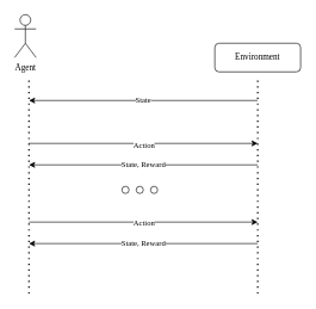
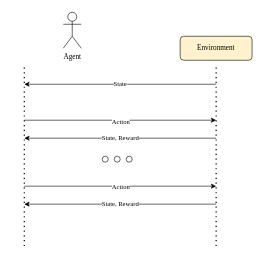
  <mxCell id="0" />
  <mxCell id="1" parent="0" />
- <mxCell id="2" value="Agent" style="shape=umlActor;verticalLabelPosition=bottom;verticalAlign=top;html=1;outlineConnect=0;fontFamily=Verdana;" parent="1" vertex="1"><mxGeometry x="20" y="20" width="30" height="60" as="geometry" /></mxCell>
- <mxCell id="3" value="Environment" style="rounded=1;whiteSpace=wrap;html=1;fontFamily=Verdana;" parent="1" vertex="1"><mxGeometry x="300" y="60" width="120" height="40" as="geometry" /></mxCell>
+ <mxCell id="2" value="Agent" style="shape=umlActor;verticalLabelPosition=bottom;verticalAlign=top;html=1;outlineConnect=0;fontFamily=Verdana;" parent="1" vertex="1"><mxGeometry x="105" y="20" width="30" height="60" as="geometry" /></mxCell>
+ <mxCell id="3" value="Environment" style="rounded=1;whiteSpace=wrap;html=1;fontFamily=Verdana;fillColor=#fff2cc;" parent="1" vertex="1"><mxGeometry x="300" y="60" width="120" height="40" as="geometry" /></mxCell>
  <mxCell id="4" value="" style="endArrow=none;dashed=1;html=1;dashPattern=1 3;strokeWidth=2;rounded=0;fontFamily=Verdana;" parent="1" edge="1"><mxGeometry width="50" height="50" relative="1" as="geometry"><mxPoint x="40" y="410" as="sourcePoint" /><mxPoint x="40" y="110" as="targetPoint" /></mxGeometry></mxCell>
  <mxCell id="5" value="" style="endArrow=none;dashed=1;html=1;dashPattern=1 3;strokeWidth=2;rounded=0;fontFamily=Verdana;" parent="1" edge="1"><mxGeometry width="50" height="50" relative="1" as="geometry"><mxPoint x="360" y="410" as="sourcePoint" /><mxPoint x="360" y="110" as="targetPoint" /></mxGeometry></mxCell>
  <mxCell id="6" value="State" style="endArrow=classic;html=1;rounded=0;fontFamily=Verdana;" parent="1" edge="1"><mxGeometry width="50" height="50" relative="1" as="geometry"><mxPoint x="360" y="140" as="sourcePoint" /><mxPoint x="40" y="140" as="targetPoint" /></mxGeometry></mxCell>
  <mxCell id="7" value="" style="endArrow=classic;html=1;rounded=0;fontFamily=Verdana;" parent="1" edge="1"><mxGeometry width="50" height="50" relative="1" as="geometry"><mxPoint x="40" y="200" as="sourcePoint" /><mxPoint x="360" y="200" as="targetPoint" /></mxGeometry></mxCell>
  <mxCell id="8" value="Action" style="edgeLabel;html=1;align=center;verticalAlign=middle;resizable=0;points=[];fontFamily=Verdana;" parent="7" vertex="1" connectable="0"><mxGeometry x="0.113" y="-1" relative="1" as="geometry"><mxPoint x="-18" as="offset" /></mxGeometry></mxCell>
  <mxCell id="9" value="State, Reward" style="endArrow=classic;html=1;rounded=0;fontFamily=Verdana;" parent="1" edge="1"><mxGeometry width="50" height="50" relative="1" as="geometry"><mxPoint x="360" y="230" as="sourcePoint" /><mxPoint x="40" y="230" as="targetPoint" /></mxGeometry></mxCell>
  <mxCell id="10" value="" style="endArrow=classic;html=1;rounded=0;fontFamily=Verdana;" parent="1" edge="1"><mxGeometry width="50" height="50" relative="1" as="geometry"><mxPoint x="40" y="310" as="sourcePoint" /><mxPoint x="360" y="310" as="targetPoint" /></mxGeometry></mxCell>
  <mxCell id="11" value="Action" style="edgeLabel;html=1;align=center;verticalAlign=middle;resizable=0;points=[];fontFamily=Verdana;" parent="10" vertex="1" connectable="0"><mxGeometry x="0.113" y="-1" relative="1" as="geometry"><mxPoint x="-18" as="offset" /></mxGeometry></mxCell>
  <mxCell id="12" value="State, Reward" style="endArrow=classic;html=1;rounded=0;fontFamily=Verdana;" parent="1" edge="1"><mxGeometry width="50" height="50" relative="1" as="geometry"><mxPoint x="360" y="340" as="sourcePoint" /><mxPoint x="40" y="340" as="targetPoint" /></mxGeometry></mxCell>
  <mxCell id="13" value="" style="ellipse;whiteSpace=wrap;html=1;fontFamily=Verdana;" parent="1" vertex="1"><mxGeometry x="170" y="260" width="10" height="10" as="geometry" /></mxCell>
  <mxCell id="14" value="" style="ellipse;whiteSpace=wrap;html=1;fontFamily=Verdana;" parent="1" vertex="1"><mxGeometry x="190" y="260" width="10" height="10" as="geometry" /></mxCell>
  <mxCell id="15" value="" style="ellipse;whiteSpace=wrap;html=1;fontFamily=Verdana;" parent="1" vertex="1"><mxGeometry x="210" y="260" width="10" height="10" as="geometry" /></mxCell>
